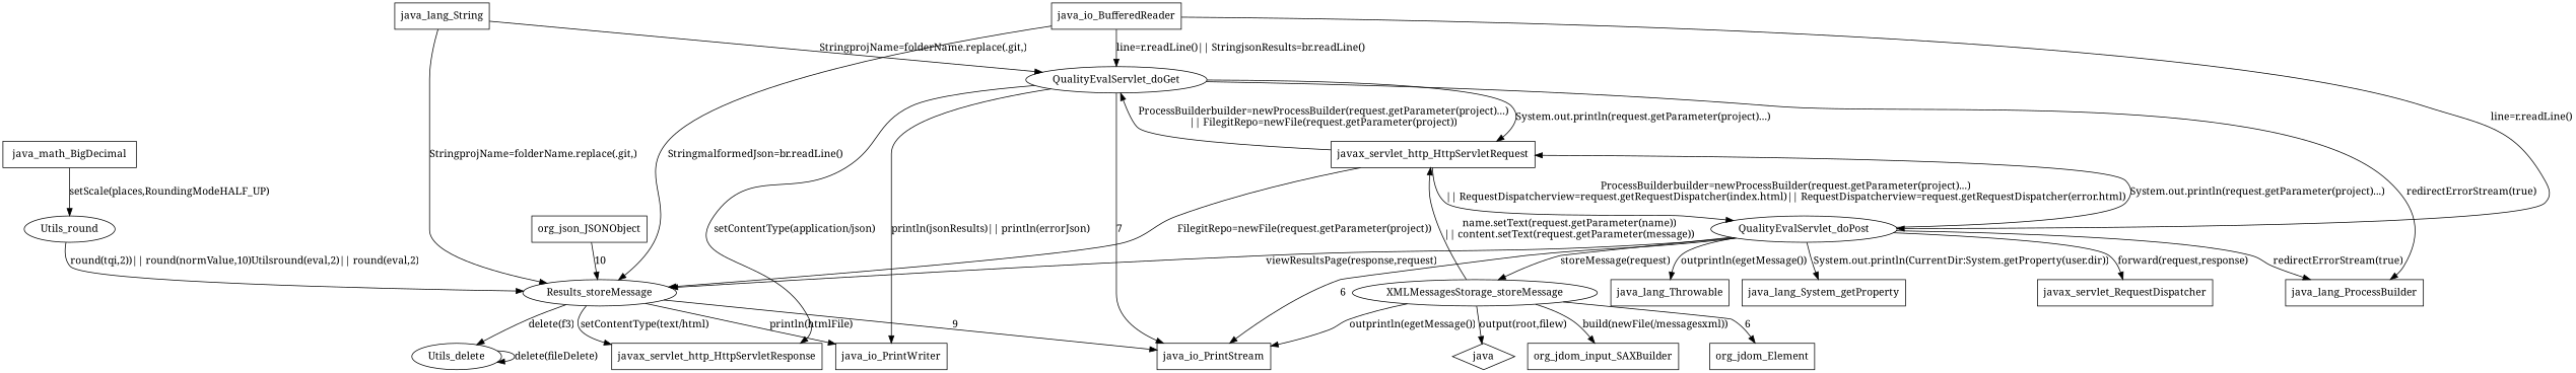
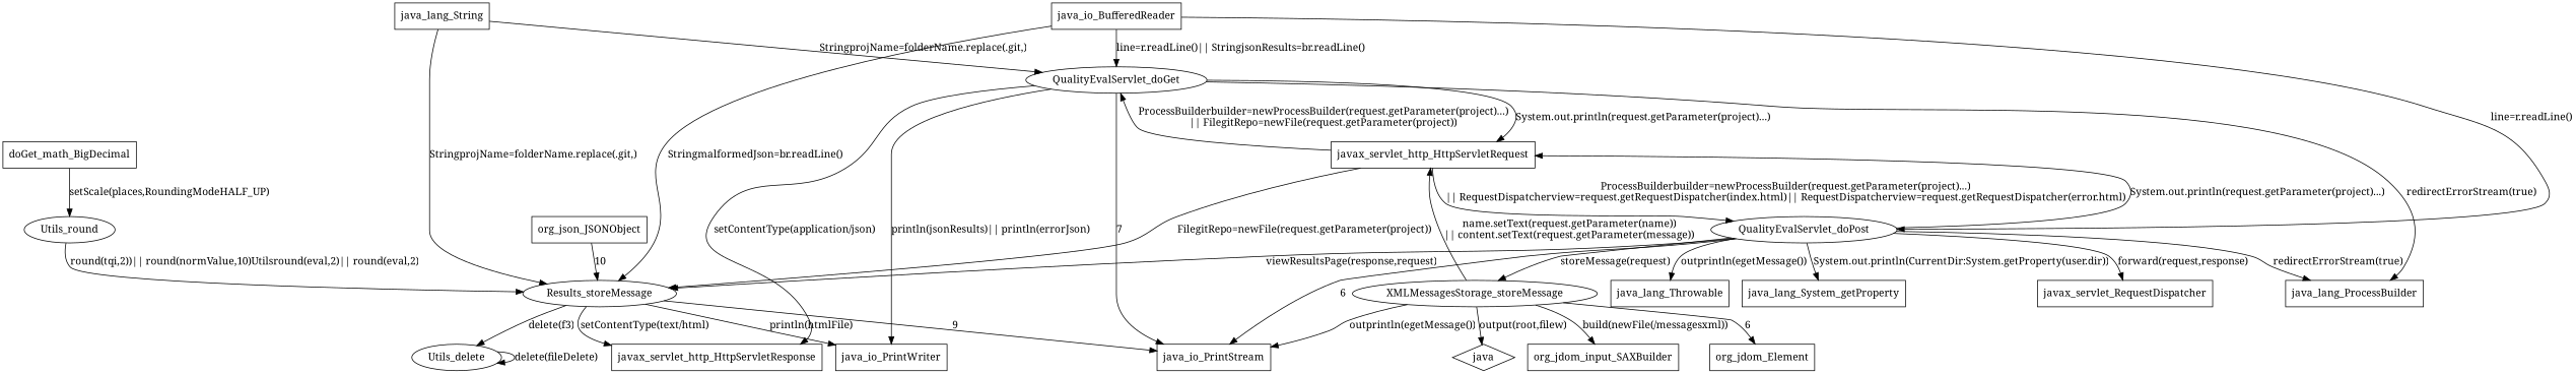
  digraph {
    fontname="Noto Serif"
    node [fontname="Noto Serif" shape=box]
    edge [fontname="Noto Serif"]
    Utils_delete [shape=ellipse]
    QualityEvalServlet_doGet [shape=ellipse]
    javax_servlet_http_HttpServletRequest
    n4 [label=Results_storeMessage shape=ellipse]
    QualityEvalServlet_doPost [shape=ellipse]
    javax_servlet_http_HttpServletResponse
    java_lang_ProcessBuilder
    java_io_PrintStream
    java_io_PrintWriter
    XMLMessagesStorage_storeMessage [shape=ellipse]
    java_lang_Throwable
    java_lang_System_getProperty
    javax_servlet_RequestDispatcher
    org_jdom_input_SAXBuilder
    org_jdom_Element
    n16 [label=java shape=diamond]
    Utils_round [shape=ellipse]
-   java_math_BigDecimal
+   java_math_BigDecimal [label=doGet_math_BigDecimal]
    java_lang_String
    java_io_BufferedReader
    org_json_JSONObject
    Utils_delete -> Utils_delete [label="delete(fileDelete)"]
    QualityEvalServlet_doGet -> javax_servlet_http_HttpServletRequest [label="System.out.println(request.getParameter(project)...)"]
    QualityEvalServlet_doGet -> javax_servlet_http_HttpServletResponse [label="setContentType(application/json)"]
    QualityEvalServlet_doGet -> java_lang_ProcessBuilder [label="redirectErrorStream(true)"]
    QualityEvalServlet_doGet -> java_io_PrintStream [label=7]
    QualityEvalServlet_doGet -> java_io_PrintWriter [label="println(jsonResults)|| println(errorJson)"]
    javax_servlet_http_HttpServletRequest -> QualityEvalServlet_doGet [label="ProcessBuilderbuilder=newProcessBuilder(request.getParameter(project)...)\n|| FilegitRepo=newFile(request.getParameter(project))"]
    javax_servlet_http_HttpServletRequest -> n4 [label="FilegitRepo=newFile(request.getParameter(project))"]
    javax_servlet_http_HttpServletRequest -> QualityEvalServlet_doPost [label="ProcessBuilderbuilder=newProcessBuilder(request.getParameter(project)...)\n|| RequestDispatcherview=request.getRequestDispatcher(index.html)|| RequestDispatcherview=request.getRequestDispatcher(error.html)"]
    n4 -> Utils_delete [label="delete(f3)"]
    n4 -> javax_servlet_http_HttpServletResponse [label="setContentType(text/html)"]
    n4 -> java_io_PrintStream [label=9]
    n4 -> java_io_PrintWriter [label="println(htmlFile)"]
    QualityEvalServlet_doPost -> javax_servlet_http_HttpServletRequest [label="System.out.println(request.getParameter(project)...)"]
    QualityEvalServlet_doPost -> n4 [label="viewResultsPage(response,request)"]
    QualityEvalServlet_doPost -> java_lang_ProcessBuilder [label="redirectErrorStream(true)"]
    QualityEvalServlet_doPost -> java_io_PrintStream [label=6]
    QualityEvalServlet_doPost -> XMLMessagesStorage_storeMessage [label="storeMessage(request)"]
    QualityEvalServlet_doPost -> java_lang_Throwable [label="outprintln(egetMessage())"]
    QualityEvalServlet_doPost -> java_lang_System_getProperty [label="System.out.println(CurrentDir:System.getProperty(user.dir))"]
    QualityEvalServlet_doPost -> javax_servlet_RequestDispatcher [label="forward(request,response)"]
    XMLMessagesStorage_storeMessage -> javax_servlet_http_HttpServletRequest [label="name.setText(request.getParameter(name))\n|| content.setText(request.getParameter(message))"]
    XMLMessagesStorage_storeMessage -> java_io_PrintStream [label="outprintln(egetMessage())"]
    XMLMessagesStorage_storeMessage -> org_jdom_input_SAXBuilder [label="build(newFile(/messagesxml))"]
    XMLMessagesStorage_storeMessage -> org_jdom_Element [label=6]
    XMLMessagesStorage_storeMessage -> n16 [label="output(root,filew)"]
    Utils_round -> n4 [label="round(tqi,2))|| round(normValue,10)Utilsround(eval,2)|| round(eval,2)"]
    java_math_BigDecimal -> Utils_round [label="setScale(places,RoundingModeHALF_UP)"]
    java_lang_String -> QualityEvalServlet_doGet [label="StringprojName=folderName.replace(.git,)"]
    java_lang_String -> n4 [label="StringprojName=folderName.replace(.git,)"]
    java_io_BufferedReader -> QualityEvalServlet_doGet [label="line=r.readLine()|| StringjsonResults=br.readLine()"]
    java_io_BufferedReader -> n4 [label="StringmalformedJson=br.readLine()"]
    java_io_BufferedReader -> QualityEvalServlet_doPost [label="line=r.readLine()"]
    org_json_JSONObject -> n4 [label=10]
  }
